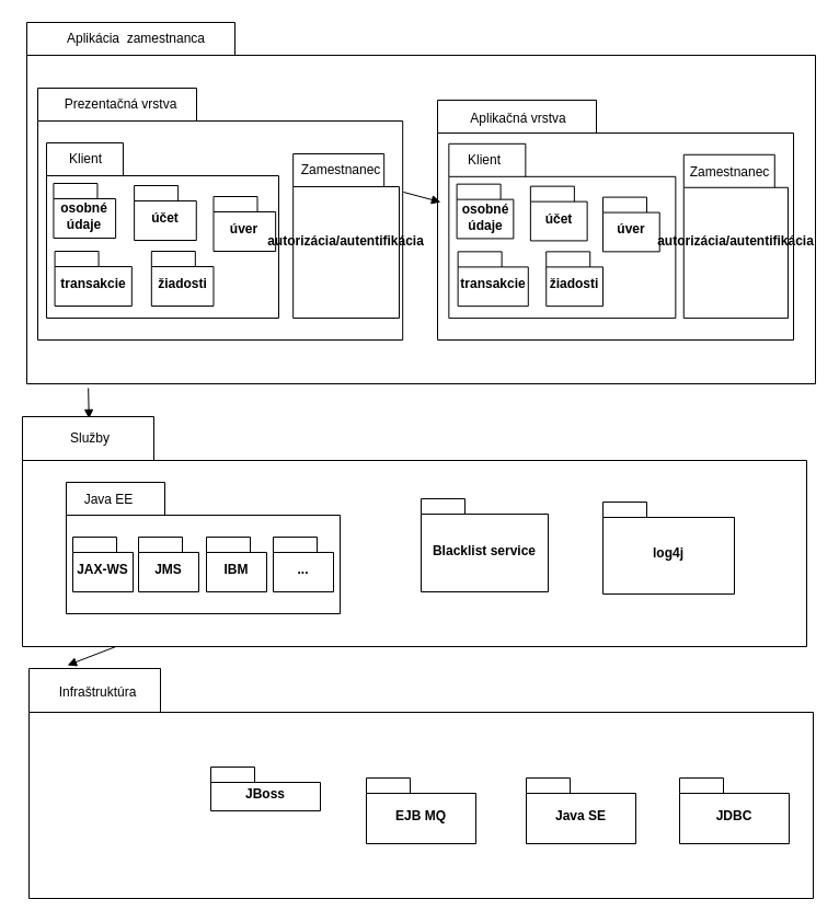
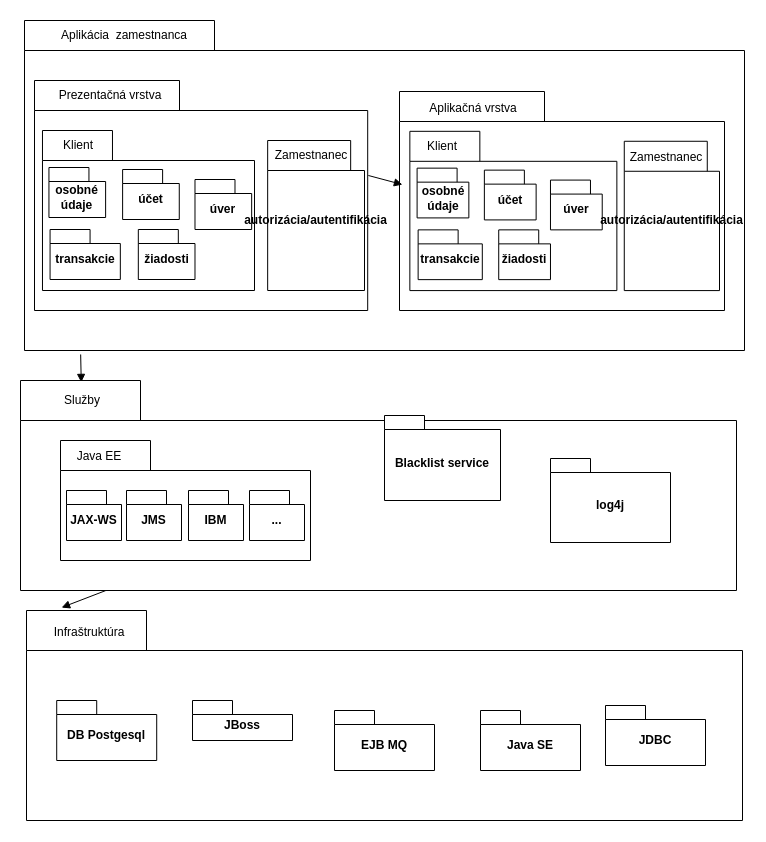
  <mxCell id="0" />
  <mxCell id="1" parent="0" />
  <mxCell id="2" value="" style="group" vertex="1" connectable="0" parent="1"><mxGeometry x="24" y="20" width="720" height="330" as="geometry" /></mxCell>
  <mxCell id="3" value="" style="shape=folder;fontStyle=1;spacingTop=10;tabWidth=190;tabHeight=30;tabPosition=left;html=1;whiteSpace=wrap;" vertex="1" parent="2"><mxGeometry width="720" height="330" as="geometry" /></mxCell>
  <mxCell id="4" value="Aplikácia&amp;nbsp; zamestnanca" style="text;html=1;align=center;verticalAlign=middle;whiteSpace=wrap;rounded=0;" vertex="1" parent="2"><mxGeometry x="30" width="140" height="30" as="geometry" /></mxCell>
  <mxCell id="5" value="" style="group" vertex="1" connectable="0" parent="2"><mxGeometry x="10" y="60" width="340" height="230" as="geometry" /></mxCell>
  <mxCell id="6" value="" style="shape=folder;fontStyle=1;spacingTop=10;tabWidth=145;tabHeight=30;tabPosition=left;html=1;whiteSpace=wrap;" vertex="1" parent="5"><mxGeometry width="333.2" height="230" as="geometry" /></mxCell>
  <mxCell id="7" value="Prezentačná vrstva" style="text;html=1;align=center;verticalAlign=middle;whiteSpace=wrap;rounded=0;" vertex="1" parent="5"><mxGeometry x="-11.513" y="-1" width="176.03" height="31.579" as="geometry" /></mxCell>
  <mxCell id="8" value="" style="shape=folder;fontStyle=1;spacingTop=10;tabWidth=70;tabHeight=30;tabPosition=left;html=1;whiteSpace=wrap;" vertex="1" parent="5"><mxGeometry x="7.98" y="50" width="212.02" height="160" as="geometry" /></mxCell>
  <mxCell id="9" value="Klient" style="text;html=1;align=center;verticalAlign=middle;whiteSpace=wrap;rounded=0;" vertex="1" parent="5"><mxGeometry x="9.6" y="55" width="68.0" height="20" as="geometry" /></mxCell>
  <mxCell id="10" value="" style="group" vertex="1" connectable="0" parent="5"><mxGeometry x="6.506" y="50" width="226.667" height="160" as="geometry" /></mxCell>
  <mxCell id="11" value="osobné údaje" style="shape=folder;fontStyle=1;spacingTop=10;tabWidth=40;tabHeight=14;tabPosition=left;html=1;whiteSpace=wrap;" vertex="1" parent="10"><mxGeometry x="7.933" y="37" width="56.667" height="50" as="geometry" /></mxCell>
  <mxCell id="12" value="účet" style="shape=folder;fontStyle=1;spacingTop=10;tabWidth=40;tabHeight=14;tabPosition=left;html=1;whiteSpace=wrap;" vertex="1" parent="10"><mxGeometry x="81.6" y="39" width="56.667" height="50" as="geometry" /></mxCell>
  <mxCell id="13" value="transakcie" style="shape=folder;fontStyle=1;spacingTop=10;tabWidth=40;tabHeight=14;tabPosition=left;html=1;whiteSpace=wrap;" vertex="1" parent="10"><mxGeometry x="9.067" y="99" width="70.267" height="50" as="geometry" /></mxCell>
  <mxCell id="14" value="žiadosti" style="shape=folder;fontStyle=1;spacingTop=10;tabWidth=40;tabHeight=14;tabPosition=left;html=1;whiteSpace=wrap;" vertex="1" parent="10"><mxGeometry x="97.319" y="99" width="56.667" height="50" as="geometry" /></mxCell>
  <mxCell id="15" value="úver" style="shape=folder;fontStyle=1;spacingTop=10;tabWidth=40;tabHeight=14;tabPosition=left;html=1;whiteSpace=wrap;" vertex="1" parent="10"><mxGeometry x="153.986" y="49" width="56.667" height="50" as="geometry" /></mxCell>
  <mxCell id="16" value="autorizácia/autentifikácia" style="shape=folder;fontStyle=1;spacingTop=10;tabWidth=83;tabHeight=30;tabPosition=left;html=1;whiteSpace=wrap;" vertex="1" parent="5"><mxGeometry x="233.17" y="60" width="96.83" height="150" as="geometry" /></mxCell>
  <mxCell id="17" value="Zamestnanec" style="text;html=1;align=center;verticalAlign=middle;whiteSpace=wrap;rounded=0;" vertex="1" parent="5"><mxGeometry x="242.58" y="65" width="68.0" height="20" as="geometry" /></mxCell>
  <mxCell id="18" value="" style="group" vertex="1" connectable="0" parent="2"><mxGeometry x="375" y="71" width="325" height="219" as="geometry" /></mxCell>
  <mxCell id="19" value="" style="shape=folder;fontStyle=1;spacingTop=10;tabWidth=145;tabHeight=30;tabPosition=left;html=1;whiteSpace=wrap;" vertex="1" parent="18"><mxGeometry width="325.0" height="219" as="geometry" /></mxCell>
  <mxCell id="20" value="Aplikačná vrstva" style="text;html=1;align=center;verticalAlign=middle;whiteSpace=wrap;rounded=0;" vertex="1" parent="18"><mxGeometry x="-11.501" width="171.698" height="34.579" as="geometry" /></mxCell>
  <mxCell id="21" value="" style="shape=folder;fontStyle=1;spacingTop=10;tabWidth=70;tabHeight=30;tabPosition=left;html=1;whiteSpace=wrap;" vertex="1" parent="18"><mxGeometry x="10.35" y="39.818" width="207.006" height="159.273" as="geometry" /></mxCell>
  <mxCell id="22" value="osobné údaje" style="shape=folder;fontStyle=1;spacingTop=10;tabWidth=40;tabHeight=14;tabPosition=left;html=1;whiteSpace=wrap;" vertex="1" parent="18"><mxGeometry x="17.596" y="76.65" width="51.752" height="49.773" as="geometry" /></mxCell>
  <mxCell id="23" value="účet" style="shape=folder;fontStyle=1;spacingTop=10;tabWidth=40;tabHeight=14;tabPosition=left;html=1;whiteSpace=wrap;" vertex="1" parent="18"><mxGeometry x="84.873" y="78.641" width="51.752" height="49.773" as="geometry" /></mxCell>
  <mxCell id="24" value="transakcie" style="shape=folder;fontStyle=1;spacingTop=10;tabWidth=40;tabHeight=14;tabPosition=left;html=1;whiteSpace=wrap;" vertex="1" parent="18"><mxGeometry x="18.631" y="138.368" width="64.172" height="49.773" as="geometry" /></mxCell>
  <mxCell id="25" value="žiadosti" style="shape=folder;fontStyle=1;spacingTop=10;tabWidth=40;tabHeight=14;tabPosition=left;html=1;whiteSpace=wrap;" vertex="1" parent="18"><mxGeometry x="99.229" y="138.368" width="51.752" height="49.773" as="geometry" /></mxCell>
  <mxCell id="26" value="úver" style="shape=folder;fontStyle=1;spacingTop=10;tabWidth=40;tabHeight=14;tabPosition=left;html=1;whiteSpace=wrap;" vertex="1" parent="18"><mxGeometry x="150.98" y="88.595" width="51.752" height="49.773" as="geometry" /></mxCell>
  <mxCell id="27" value="Klient" style="text;html=1;align=center;verticalAlign=middle;whiteSpace=wrap;rounded=0;" vertex="1" parent="18"><mxGeometry x="12.42" y="39.818" width="62.102" height="29.864" as="geometry" /></mxCell>
  <mxCell id="28" value="autorizácia/autentifikácia" style="shape=folder;fontStyle=1;spacingTop=10;tabWidth=83;tabHeight=30;tabPosition=left;html=1;whiteSpace=wrap;" vertex="1" parent="18"><mxGeometry x="224.78" y="49.77" width="95.22" height="149.32" as="geometry" /></mxCell>
  <mxCell id="29" value="Zamestnanec" style="text;html=1;align=center;verticalAlign=middle;whiteSpace=wrap;rounded=0;" vertex="1" parent="18"><mxGeometry x="233.39" y="55.64" width="68.0" height="20" as="geometry" /></mxCell>
  <mxCell id="30" value="" style="html=1;verticalAlign=bottom;endArrow=block;curved=0;rounded=0;exitX=0.078;exitY=1.012;exitDx=0;exitDy=0;exitPerimeter=0;entryX=0.433;entryY=0.19;entryDx=0;entryDy=0;entryPerimeter=0;" edge="1" parent="2" source="3"><mxGeometry width="80" relative="1" as="geometry"><mxPoint x="56.0" y="290" as="sourcePoint" /><mxPoint x="56.748" y="361.88" as="targetPoint" /></mxGeometry></mxCell>
  <mxCell id="31" value="" style="html=1;verticalAlign=bottom;endArrow=block;curved=0;rounded=0;exitX=1.002;exitY=0.413;exitDx=0;exitDy=0;exitPerimeter=0;entryX=0.009;entryY=0.425;entryDx=0;entryDy=0;entryPerimeter=0;" edge="1" parent="2" source="6" target="19"><mxGeometry width="80" relative="1" as="geometry"><mxPoint x="-184" y="330" as="sourcePoint" /><mxPoint x="-183.252" y="357.88" as="targetPoint" /></mxGeometry></mxCell>
  <mxCell id="32" value="" style="group" vertex="1" connectable="0" parent="1"><mxGeometry x="26" y="610" width="716" height="210" as="geometry" /></mxCell>
  <mxCell id="33" value="" style="shape=folder;fontStyle=1;spacingTop=10;tabWidth=120;tabHeight=40;tabPosition=left;html=1;whiteSpace=wrap;" vertex="1" parent="32"><mxGeometry width="716" height="210" as="geometry" /></mxCell>
  <mxCell id="34" value="Infraštruktúra" style="text;html=1;align=center;verticalAlign=middle;whiteSpace=wrap;rounded=0;" vertex="1" parent="32"><mxGeometry x="28.213" y="5.737" width="70.426" height="33.158" as="geometry" /></mxCell>
+ <mxCell id="35" value="DB Postgesql" style="shape=folder;fontStyle=1;spacingTop=10;tabWidth=40;tabHeight=14;tabPosition=left;html=1;whiteSpace=wrap;" vertex="1" parent="32"><mxGeometry x="30.21" y="90" width="100" height="60" as="geometry" /></mxCell>
  <mxCell id="36" value="JBoss" style="shape=folder;fontStyle=1;spacingTop=10;tabWidth=40;tabHeight=14;tabPosition=left;html=1;whiteSpace=wrap;" vertex="1" parent="32"><mxGeometry x="166" y="90" width="100" height="40" as="geometry" /></mxCell>
  <mxCell id="37" value="EJB MQ" style="shape=folder;fontStyle=1;spacingTop=10;tabWidth=40;tabHeight=14;tabPosition=left;html=1;whiteSpace=wrap;" vertex="1" parent="32"><mxGeometry x="308" y="100" width="100" height="60" as="geometry" /></mxCell>
  <mxCell id="38" value="Java SE" style="shape=folder;fontStyle=1;spacingTop=10;tabWidth=40;tabHeight=14;tabPosition=left;html=1;whiteSpace=wrap;" vertex="1" parent="32"><mxGeometry x="454" y="100" width="100" height="60" as="geometry" /></mxCell>
  <mxCell id="39" value="" style="shape=folder;fontStyle=1;spacingTop=10;tabWidth=120;tabHeight=40;tabPosition=left;html=1;whiteSpace=wrap;" vertex="1" parent="1"><mxGeometry x="20" y="380" width="716" height="210" as="geometry" /></mxCell>
  <mxCell id="40" value="Služby" style="text;html=1;align=center;verticalAlign=middle;whiteSpace=wrap;rounded=0;" vertex="1" parent="1"><mxGeometry x="47" y="383" width="70.426" height="33.158" as="geometry" /></mxCell>
  <mxCell id="41" value="log4j" style="shape=folder;fontStyle=1;spacingTop=10;tabWidth=40;tabHeight=14;tabPosition=left;html=1;whiteSpace=wrap;" vertex="1" parent="1"><mxGeometry x="550" y="458" width="120" height="84" as="geometry" /></mxCell>
- <mxCell id="42" value="Blacklist service" style="shape=folder;fontStyle=1;spacingTop=10;tabWidth=40;tabHeight=14;tabPosition=left;html=1;whiteSpace=wrap;" vertex="1" parent="1"><mxGeometry x="384" y="455" width="116" height="85" as="geometry" /></mxCell>
+ <mxCell id="42" value="Blacklist service" style="shape=folder;fontStyle=1;spacingTop=10;tabWidth=40;tabHeight=14;tabPosition=left;html=1;whiteSpace=wrap;" vertex="1" parent="1"><mxGeometry x="384" y="415" width="116" height="85" as="geometry" /></mxCell>
  <mxCell id="43" value="" style="shape=folder;fontStyle=1;spacingTop=10;tabWidth=90;tabHeight=30;tabPosition=left;html=1;whiteSpace=wrap;" vertex="1" parent="1"><mxGeometry x="60" y="440" width="250" height="120" as="geometry" /></mxCell>
  <mxCell id="44" value="Java EE" style="text;html=1;align=center;verticalAlign=middle;whiteSpace=wrap;rounded=0;" vertex="1" parent="1"><mxGeometry x="65" y="446" width="68.0" height="20" as="geometry" /></mxCell>
  <mxCell id="45" value="JAX-WS" style="shape=folder;fontStyle=1;spacingTop=10;tabWidth=40;tabHeight=14;tabPosition=left;html=1;whiteSpace=wrap;" vertex="1" parent="1"><mxGeometry x="66" y="490" width="55" height="50" as="geometry" /></mxCell>
  <mxCell id="46" value="JMS" style="shape=folder;fontStyle=1;spacingTop=10;tabWidth=40;tabHeight=14;tabPosition=left;html=1;whiteSpace=wrap;" vertex="1" parent="1"><mxGeometry x="126" y="490" width="55" height="50" as="geometry" /></mxCell>
  <mxCell id="47" value="IBM" style="shape=folder;fontStyle=1;spacingTop=10;tabWidth=40;tabHeight=14;tabPosition=left;html=1;whiteSpace=wrap;" vertex="1" parent="1"><mxGeometry x="188" y="490" width="55" height="50" as="geometry" /></mxCell>
  <mxCell id="48" value="..." style="shape=folder;fontStyle=1;spacingTop=10;tabWidth=40;tabHeight=14;tabPosition=left;html=1;whiteSpace=wrap;" vertex="1" parent="1"><mxGeometry x="249" y="490" width="55" height="50" as="geometry" /></mxCell>
- <mxCell id="49" value="JDBC" style="shape=folder;fontStyle=1;spacingTop=10;tabWidth=40;tabHeight=14;tabPosition=left;html=1;whiteSpace=wrap;" vertex="1" parent="1"><mxGeometry x="620" y="710" width="100" height="60" as="geometry" /></mxCell>
+ <mxCell id="49" value="JDBC" style="shape=folder;fontStyle=1;spacingTop=10;tabWidth=40;tabHeight=14;tabPosition=left;html=1;whiteSpace=wrap;" vertex="1" parent="1"><mxGeometry x="605" y="705" width="100" height="60" as="geometry" /></mxCell>
  <mxCell id="50" value="" style="html=1;verticalAlign=bottom;endArrow=block;curved=0;rounded=0;entryX=0.049;entryY=-0.014;entryDx=0;entryDy=0;entryPerimeter=0;" edge="1" parent="1" source="39" target="33"><mxGeometry width="80" relative="1" as="geometry"><mxPoint x="-20" y="590" as="sourcePoint" /><mxPoint x="-19.252" y="617.88" as="targetPoint" /></mxGeometry></mxCell>
